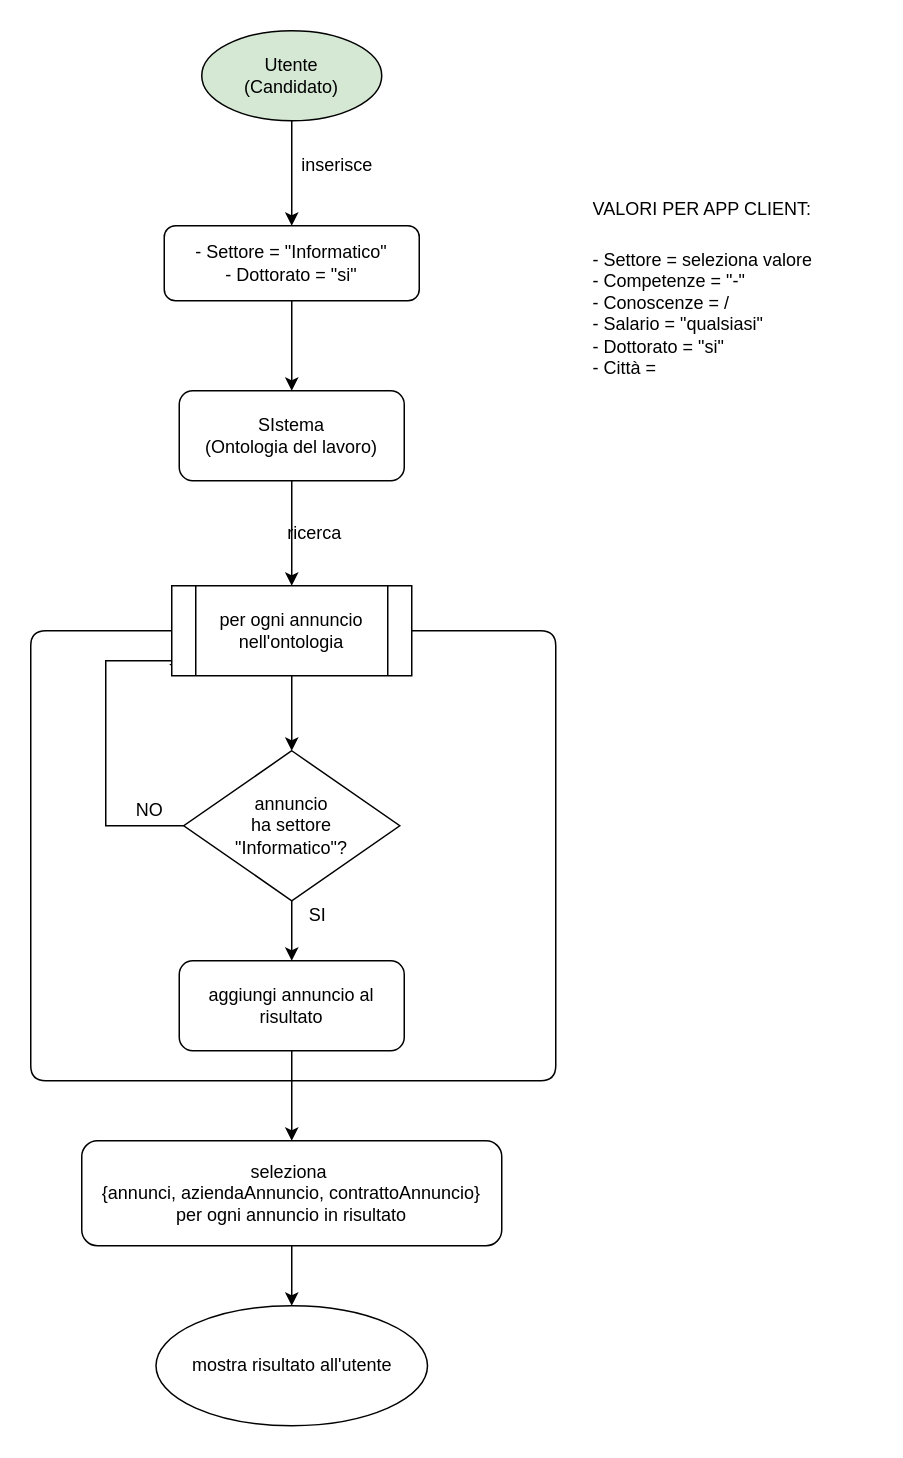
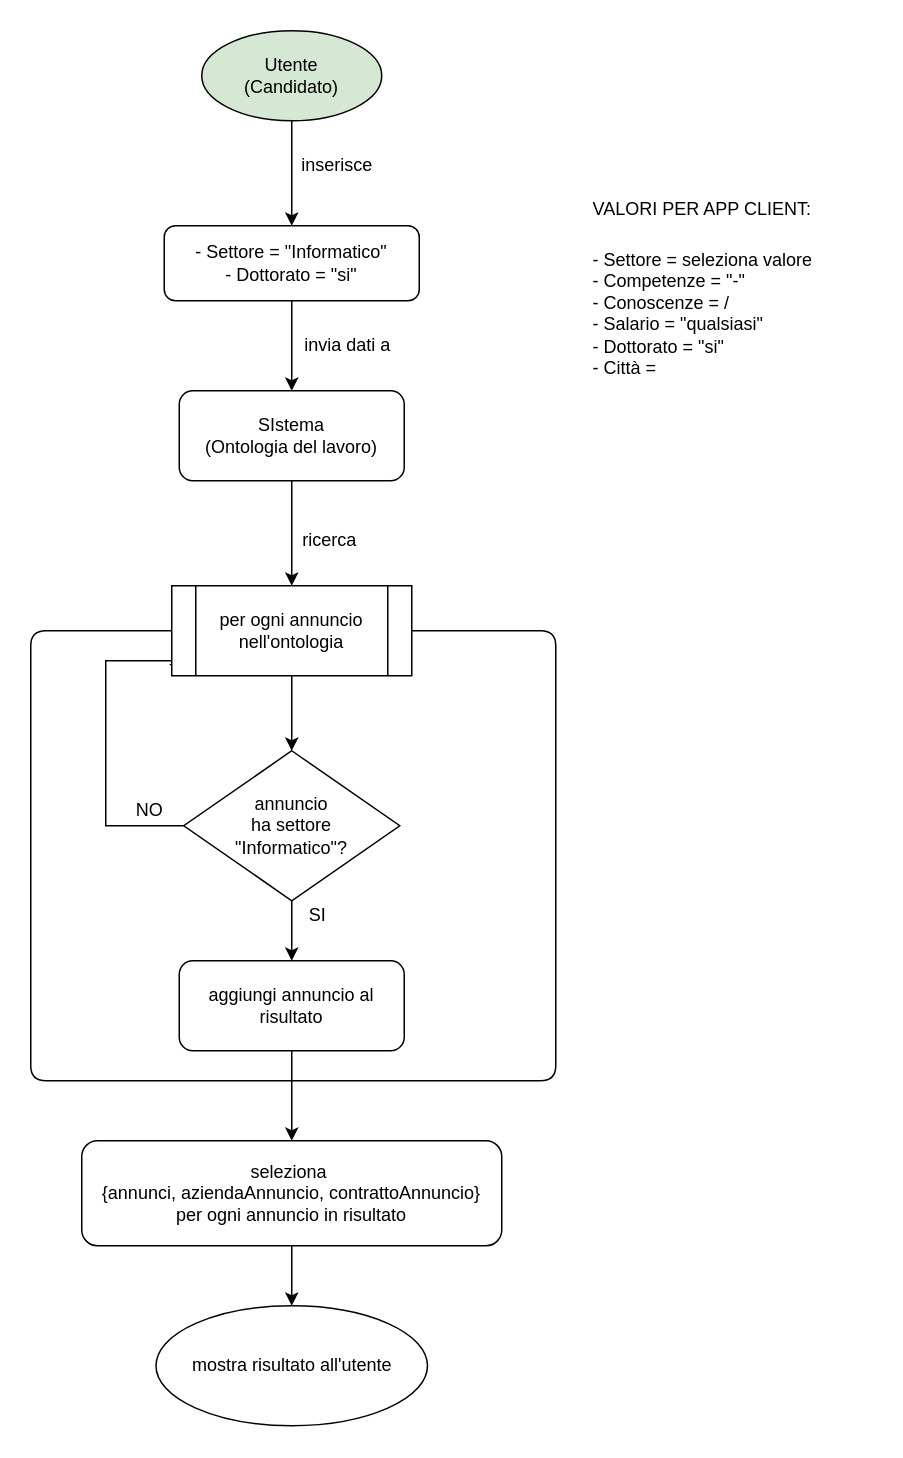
  <mxCell id="0" />
  <mxCell id="1" parent="0" />
  <mxCell id="2" style="edgeStyle=orthogonalEdgeStyle;rounded=0;orthogonalLoop=1;jettySize=auto;html=1;" parent="1" source="3" target="6" edge="1"><mxGeometry relative="1" as="geometry" /></mxCell>
  <mxCell id="3" value="Utente&lt;br&gt;(Candidato)" style="ellipse;whiteSpace=wrap;html=1;fillColor=#d5e8d4;" parent="1" vertex="1"><mxGeometry x="134" y="20" width="120" height="60" as="geometry" /></mxCell>
  <mxCell id="4" value="inserisce" style="text;html=1;align=center;verticalAlign=middle;resizable=0;points=[];autosize=1;" parent="1" vertex="1"><mxGeometry x="194" y="100" width="60" height="20" as="geometry" /></mxCell>
  <mxCell id="5" style="edgeStyle=orthogonalEdgeStyle;rounded=0;orthogonalLoop=1;jettySize=auto;html=1;" parent="1" source="6" target="12" edge="1"><mxGeometry relative="1" as="geometry" /></mxCell>
  <mxCell id="6" value="- Settore = &quot;Informatico&quot;&lt;br&gt;- Dottorato = &quot;si&quot;" style="rounded=1;whiteSpace=wrap;html=1;" parent="1" vertex="1"><mxGeometry x="109" y="150" width="170" height="50" as="geometry" /></mxCell>
  <mxCell id="7" style="edgeStyle=orthogonalEdgeStyle;rounded=0;orthogonalLoop=1;jettySize=auto;html=1;entryX=-0.011;entryY=0.876;entryDx=0;entryDy=0;entryPerimeter=0;" parent="1" source="9" target="15" edge="1"><mxGeometry relative="1" as="geometry"><Array as="points"><mxPoint x="70" y="550" /><mxPoint x="70" y="440" /><mxPoint x="114" y="440" /><mxPoint x="114" y="443" /></Array></mxGeometry></mxCell>
  <mxCell id="8" style="edgeStyle=orthogonalEdgeStyle;rounded=0;orthogonalLoop=1;jettySize=auto;html=1;entryX=0.5;entryY=0;entryDx=0;entryDy=0;" parent="1" source="9" edge="1"><mxGeometry relative="1" as="geometry"><mxPoint x="194" y="640" as="targetPoint" /></mxGeometry></mxCell>
  <mxCell id="9" value="annuncio&lt;br&gt;ha settore&lt;br&gt;&quot;Informatico&quot;?" style="rhombus;whiteSpace=wrap;html=1;" parent="1" vertex="1"><mxGeometry x="122" y="500" width="144" height="100" as="geometry" /></mxCell>
+ <mxCell id="10" value="invia dati a" style="text;html=1;align=center;verticalAlign=middle;resizable=0;points=[];autosize=1;" parent="1" vertex="1"><mxGeometry x="196" y="220" width="70" height="20" as="geometry" /></mxCell>
  <mxCell id="11" style="edgeStyle=orthogonalEdgeStyle;rounded=0;orthogonalLoop=1;jettySize=auto;html=1;entryX=0.5;entryY=0;entryDx=0;entryDy=0;" parent="1" source="12" target="15" edge="1"><mxGeometry relative="1" as="geometry" /></mxCell>
  <mxCell id="12" value="SIstema&lt;br&gt;(Ontologia del lavoro)" style="rounded=1;whiteSpace=wrap;html=1;" parent="1" vertex="1"><mxGeometry x="119" y="260" width="150" height="60" as="geometry" /></mxCell>
- <mxCell id="13" value="ricerca" style="text;html=1;align=center;verticalAlign=middle;resizable=0;points=[];autosize=1;" parent="1" vertex="1"><mxGeometry x="184" y="345" width="50" height="20" as="geometry" /></mxCell>
+ <mxCell id="13" value="ricerca" style="text;html=1;align=center;verticalAlign=middle;resizable=0;points=[];autosize=1;" parent="1" vertex="1"><mxGeometry x="194" y="350" width="50" height="20" as="geometry" /></mxCell>
  <mxCell id="14" style="edgeStyle=orthogonalEdgeStyle;rounded=0;orthogonalLoop=1;jettySize=auto;html=1;" parent="1" source="15" target="9" edge="1"><mxGeometry relative="1" as="geometry" /></mxCell>
  <mxCell id="15" value="per ogni annuncio nell'ontologia" style="shape=process;whiteSpace=wrap;html=1;backgroundOutline=1;" parent="1" vertex="1"><mxGeometry x="114" y="390" width="160" height="60" as="geometry" /></mxCell>
  <mxCell id="16" value="NO" style="text;html=1;align=center;verticalAlign=middle;resizable=0;points=[];autosize=1;" parent="1" vertex="1"><mxGeometry x="84" y="530" width="30" height="20" as="geometry" /></mxCell>
  <mxCell id="17" value="SI" style="text;html=1;align=center;verticalAlign=middle;resizable=0;points=[];autosize=1;" parent="1" vertex="1"><mxGeometry x="196" y="600" width="30" height="20" as="geometry" /></mxCell>
  <mxCell id="18" style="edgeStyle=orthogonalEdgeStyle;rounded=0;orthogonalLoop=1;jettySize=auto;html=1;entryX=0.5;entryY=0;entryDx=0;entryDy=0;" parent="1" edge="1"><mxGeometry relative="1" as="geometry"><mxPoint x="194" y="740" as="sourcePoint" /></mxGeometry></mxCell>
  <mxCell id="19" style="edgeStyle=orthogonalEdgeStyle;rounded=0;orthogonalLoop=1;jettySize=auto;html=1;entryX=0.5;entryY=0;entryDx=0;entryDy=0;" parent="1" source="20" target="26" edge="1"><mxGeometry relative="1" as="geometry" /></mxCell>
  <mxCell id="20" value="aggiungi annuncio al risultato" style="rounded=1;whiteSpace=wrap;html=1;" parent="1" vertex="1"><mxGeometry x="119" y="640" width="150" height="60" as="geometry" /></mxCell>
  <mxCell id="21" value="mostra risultato all'utente&lt;span&gt;&lt;br&gt;&lt;/span&gt;" style="ellipse;whiteSpace=wrap;html=1;" parent="1" vertex="1"><mxGeometry x="103.5" y="870" width="181" height="80" as="geometry" /></mxCell>
  <mxCell id="22" value="" style="endArrow=none;html=1;entryX=1;entryY=0.5;entryDx=0;entryDy=0;" parent="1" target="15" edge="1"><mxGeometry width="50" height="50" relative="1" as="geometry"><mxPoint x="194" y="720" as="sourcePoint" /><mxPoint x="220" y="780" as="targetPoint" /><Array as="points"><mxPoint x="310" y="720" /><mxPoint x="370" y="720" /><mxPoint x="370" y="420" /></Array></mxGeometry></mxCell>
  <mxCell id="23" value="" style="endArrow=none;html=1;entryX=0;entryY=0.5;entryDx=0;entryDy=0;" parent="1" target="15" edge="1"><mxGeometry width="50" height="50" relative="1" as="geometry"><mxPoint x="194" y="720" as="sourcePoint" /><mxPoint x="350" y="560" as="targetPoint" /><Array as="points"><mxPoint x="20" y="720" /><mxPoint x="20" y="420" /></Array></mxGeometry></mxCell>
  <mxCell id="24" value="&lt;h1&gt;&lt;span style=&quot;font-size: 12px ; font-weight: 400&quot;&gt;VALORI PER APP CLIENT:&lt;/span&gt;&lt;br&gt;&lt;/h1&gt;&lt;div&gt;- Settore = seleziona valore&lt;/div&gt;&lt;div&gt;- Competenze = &quot;-&quot;&lt;/div&gt;&lt;div&gt;- Conoscenze = /&lt;/div&gt;&lt;div&gt;- Salario = &quot;qualsiasi&quot;&lt;/div&gt;&lt;div&gt;- Dottorato = &quot;si&quot;&lt;/div&gt;&lt;div&gt;- Città =&amp;nbsp;&lt;/div&gt;" style="text;html=1;strokeColor=none;fillColor=none;spacing=5;spacingTop=-20;whiteSpace=wrap;overflow=hidden;rounded=0;" parent="1" vertex="1"><mxGeometry x="390" y="115" width="190" height="165" as="geometry" /></mxCell>
  <mxCell id="25" style="edgeStyle=orthogonalEdgeStyle;rounded=0;orthogonalLoop=1;jettySize=auto;html=1;entryX=0.5;entryY=0;entryDx=0;entryDy=0;" parent="1" source="26" target="21" edge="1"><mxGeometry relative="1" as="geometry" /></mxCell>
  <mxCell id="26" value="&lt;span&gt;seleziona&amp;nbsp;&lt;/span&gt;&lt;br&gt;&lt;span&gt;{annunci,&amp;nbsp;aziendaAnnuncio,&amp;nbsp;contrattoAnnuncio}&lt;/span&gt;&lt;br&gt;&lt;span&gt;per ogni annuncio in risultato&lt;/span&gt;" style="rounded=1;whiteSpace=wrap;html=1;" parent="1" vertex="1"><mxGeometry x="54" y="760" width="280" height="70" as="geometry" /></mxCell>
